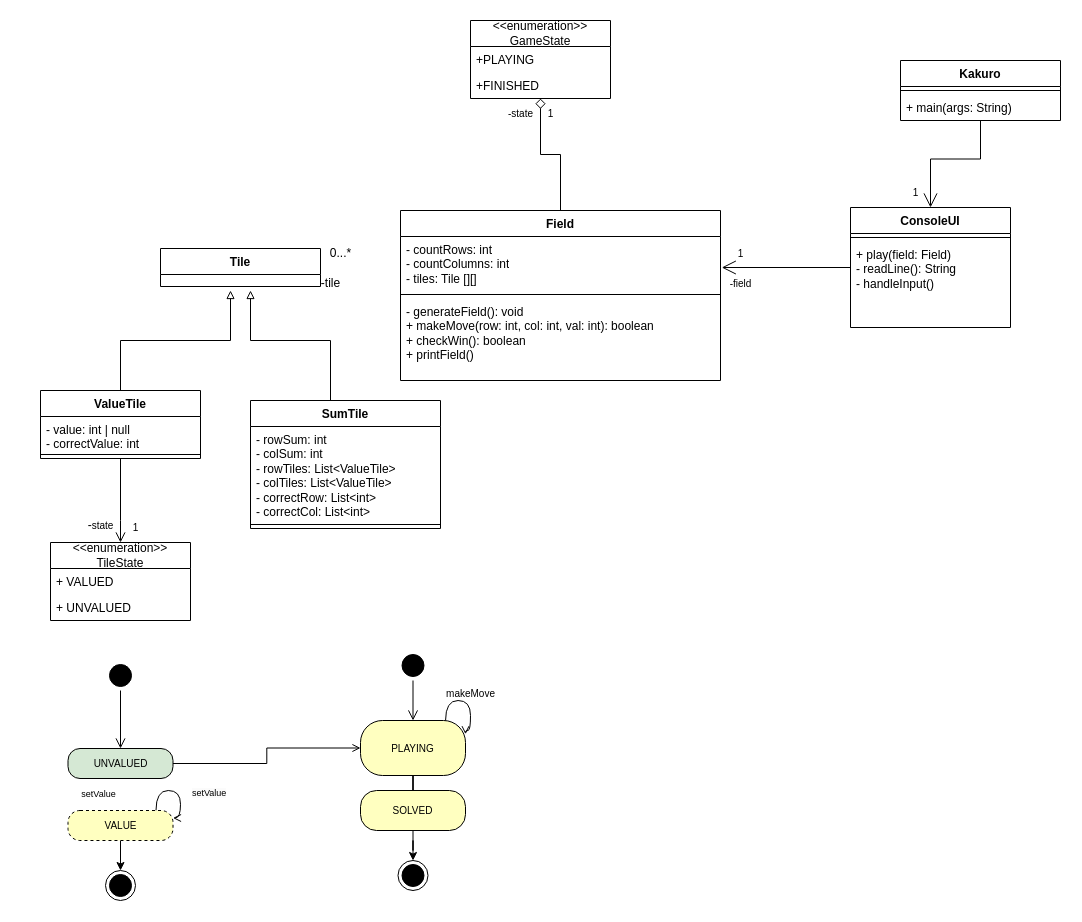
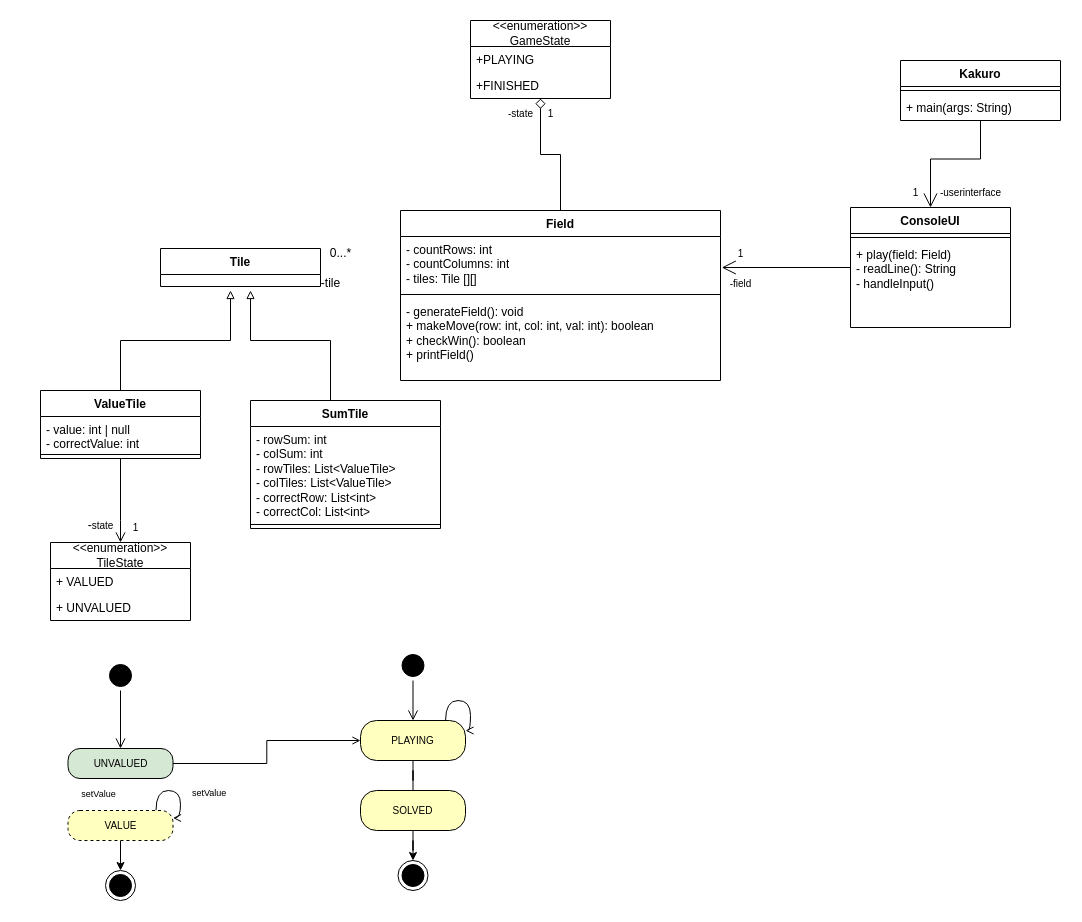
  <mxCell id="0" />
  <mxCell id="1" parent="0" />
  <mxCell id="2" style="edgeStyle=orthogonalEdgeStyle;rounded=0;orthogonalLoop=1;jettySize=auto;html=1;entryX=0.5;entryY=1;entryDx=0;entryDy=0;labelPosition=left;verticalLabelPosition=top;align=right;verticalAlign=bottom;endArrow=diamond;endFill=0;endSize=8;" parent="1" source="3" target="12" edge="1"><mxGeometry relative="1" as="geometry"><mxPoint x="480" y="120" as="targetPoint" /></mxGeometry></mxCell>
  <mxCell id="3" value="Field" style="swimlane;fontStyle=1;align=center;verticalAlign=top;childLayout=stackLayout;horizontal=1;startSize=26;horizontalStack=0;resizeParent=1;resizeParentMax=0;resizeLast=0;collapsible=1;marginBottom=0;whiteSpace=wrap;html=1;" parent="1" vertex="1"><mxGeometry x="400" y="210" width="320" height="170" as="geometry" /></mxCell>
  <mxCell id="4" value="- countRows: int&lt;div&gt;- countColumns: int&lt;/div&gt;&lt;div&gt;- tiles: Tile [][]&lt;/div&gt;" style="text;strokeColor=none;fillColor=none;align=left;verticalAlign=top;spacingLeft=4;spacingRight=4;overflow=hidden;rotatable=0;points=[[0,0.5],[1,0.5]];portConstraint=eastwest;whiteSpace=wrap;html=1;" parent="3" vertex="1"><mxGeometry y="26" width="320" height="54" as="geometry" /></mxCell>
  <mxCell id="5" value="" style="line;strokeWidth=1;fillColor=none;align=left;verticalAlign=middle;spacingTop=-1;spacingLeft=3;spacingRight=3;rotatable=0;labelPosition=right;points=[];portConstraint=eastwest;strokeColor=inherit;" parent="3" vertex="1"><mxGeometry y="80" width="320" height="8" as="geometry" /></mxCell>
  <mxCell id="6" value="- generateField(): void&lt;br&gt;&lt;span style=&quot;background-color: transparent; color: light-dark(rgb(0, 0, 0), rgb(255, 255, 255));&quot;&gt;+ makeMove(row: int, col: int, val: int): boolean&lt;/span&gt;&lt;div&gt;&lt;div&gt;+ checkWin(): boolean&lt;/div&gt;&lt;div&gt;+ printField()&lt;/div&gt;&lt;/div&gt;" style="text;strokeColor=none;fillColor=none;align=left;verticalAlign=top;spacingLeft=4;spacingRight=4;overflow=hidden;rotatable=0;points=[[0,0.5],[1,0.5]];portConstraint=eastwest;whiteSpace=wrap;html=1;" parent="3" vertex="1"><mxGeometry y="88" width="320" height="82" as="geometry" /></mxCell>
  <mxCell id="7" style="edgeStyle=orthogonalEdgeStyle;rounded=0;orthogonalLoop=1;jettySize=auto;html=1;entryX=0.5;entryY=0;entryDx=0;entryDy=0;endArrow=open;endFill=0;endSize=8;exitX=0.5;exitY=0.964;exitDx=0;exitDy=0;exitPerimeter=0;" edge="1" parent="1" source="11" target="36"><mxGeometry relative="1" as="geometry"><mxPoint x="200" y="140" as="targetPoint" /><Array as="points"><mxPoint x="120" y="520" /><mxPoint x="120" y="520" /></Array></mxGeometry></mxCell>
  <mxCell id="8" value="&lt;div&gt;&lt;span style=&quot;background-color: transparent; color: light-dark(rgb(0, 0, 0), rgb(255, 255, 255));&quot;&gt;Tile&lt;/span&gt;&lt;/div&gt;" style="swimlane;fontStyle=1;align=center;verticalAlign=top;childLayout=stackLayout;horizontal=1;startSize=26;horizontalStack=0;resizeParent=1;resizeParentMax=0;resizeLast=0;collapsible=1;marginBottom=0;whiteSpace=wrap;html=1;" parent="1" vertex="1"><mxGeometry x="160" y="248" width="160" height="38" as="geometry" /></mxCell>
  <mxCell id="9" value="ValueTile" style="swimlane;fontStyle=1;align=center;verticalAlign=top;childLayout=stackLayout;horizontal=1;startSize=26;horizontalStack=0;resizeParent=1;resizeParentMax=0;resizeLast=0;collapsible=1;marginBottom=0;whiteSpace=wrap;html=1;" parent="1" vertex="1"><mxGeometry y="390" width="160" height="68" as="geometry" x="40" /></mxCell>
  <mxCell id="10" value="- value: int | null&lt;div&gt;- correctValue: int&lt;/div&gt;" style="text;strokeColor=none;fillColor=none;align=left;verticalAlign=top;spacingLeft=4;spacingRight=4;overflow=hidden;rotatable=0;points=[[0,0.5],[1,0.5]];portConstraint=eastwest;whiteSpace=wrap;html=1;" vertex="1" parent="9"><mxGeometry y="26" width="160" height="34" as="geometry" /></mxCell>
  <mxCell id="11" value="" style="line;strokeWidth=1;fillColor=none;align=left;verticalAlign=middle;spacingTop=-1;spacingLeft=3;spacingRight=3;rotatable=0;labelPosition=right;points=[];portConstraint=eastwest;strokeColor=inherit;" parent="9" vertex="1"><mxGeometry y="60" width="160" height="8" as="geometry" /></mxCell>
  <mxCell id="12" value="&amp;lt;&amp;lt;enumeration&amp;gt;&amp;gt;&lt;br&gt;GameState" style="swimlane;fontStyle=0;childLayout=stackLayout;horizontal=1;startSize=26;fillColor=none;horizontalStack=0;resizeParent=1;resizeParentMax=0;resizeLast=0;collapsible=1;marginBottom=0;whiteSpace=wrap;html=1;" parent="1" vertex="1"><mxGeometry x="470" y="20" width="140" height="78" as="geometry" /></mxCell>
  <mxCell id="13" value="+PLAYING" style="text;strokeColor=none;fillColor=none;align=left;verticalAlign=top;spacingLeft=4;spacingRight=4;overflow=hidden;rotatable=0;points=[[0,0.5],[1,0.5]];portConstraint=eastwest;whiteSpace=wrap;html=1;" parent="12" vertex="1"><mxGeometry y="26" width="140" height="26" as="geometry" /></mxCell>
  <mxCell id="14" value="+FINISHED" style="text;strokeColor=none;fillColor=none;align=left;verticalAlign=top;spacingLeft=4;spacingRight=4;overflow=hidden;rotatable=0;points=[[0,0.5],[1,0.5]];portConstraint=eastwest;whiteSpace=wrap;html=1;" parent="12" vertex="1"><mxGeometry y="52" width="140" height="26" as="geometry" /></mxCell>
  <mxCell id="15" style="edgeStyle=orthogonalEdgeStyle;rounded=0;orthogonalLoop=1;jettySize=auto;html=1;endArrow=block;endFill=0;exitX=0.5;exitY=0;exitDx=0;exitDy=0;" parent="1" edge="1" source="25"><mxGeometry relative="1" as="geometry"><mxPoint x="250" y="290" as="targetPoint" /><mxPoint x="330.005" y="392" as="sourcePoint" /><Array as="points"><mxPoint x="330" y="340" /><mxPoint x="250" y="340" /></Array></mxGeometry></mxCell>
  <mxCell id="16" value="ConsoleUI" style="swimlane;fontStyle=1;align=center;verticalAlign=top;childLayout=stackLayout;horizontal=1;startSize=26;horizontalStack=0;resizeParent=1;resizeParentMax=0;resizeLast=0;collapsible=1;marginBottom=0;whiteSpace=wrap;html=1;" parent="1" vertex="1"><mxGeometry x="850" y="207" width="160" height="120" as="geometry" /></mxCell>
  <mxCell id="17" value="" style="line;strokeWidth=1;fillColor=none;align=left;verticalAlign=middle;spacingTop=-1;spacingLeft=3;spacingRight=3;rotatable=0;labelPosition=right;points=[];portConstraint=eastwest;strokeColor=inherit;" parent="16" vertex="1"><mxGeometry y="26" width="160" height="8" as="geometry" /></mxCell>
  <mxCell id="18" value="+ play(field: Field)&lt;div&gt;&lt;span style=&quot;background-color: transparent; color: light-dark(rgb(0, 0, 0), rgb(255, 255, 255));&quot;&gt;- readLine(): String&lt;/span&gt;&lt;/div&gt;&lt;div&gt;- handleInput()&lt;/div&gt;&lt;div&gt;&lt;br&gt;&lt;/div&gt;" style="text;strokeColor=none;fillColor=none;align=left;verticalAlign=top;spacingLeft=4;spacingRight=4;overflow=hidden;rotatable=0;points=[[0,0.5],[1,0.5]];portConstraint=eastwest;whiteSpace=wrap;html=1;" parent="16" vertex="1"><mxGeometry y="34" width="160" height="86" as="geometry" /></mxCell>
  <mxCell id="19" style="edgeStyle=orthogonalEdgeStyle;rounded=0;orthogonalLoop=1;jettySize=auto;html=1;endArrow=open;endFill=0;endSize=12;entryX=1.004;entryY=0.574;entryDx=0;entryDy=0;entryPerimeter=0;" parent="1" source="16" target="4" edge="1"><mxGeometry relative="1" as="geometry"><mxPoint x="580" y="267" as="targetPoint" /></mxGeometry></mxCell>
  <mxCell id="20" style="edgeStyle=orthogonalEdgeStyle;rounded=0;orthogonalLoop=1;jettySize=auto;html=1;entryX=0.5;entryY=0;entryDx=0;entryDy=0;endArrow=open;endFill=0;endSize=12;" parent="1" source="21" target="16" edge="1"><mxGeometry relative="1" as="geometry" /></mxCell>
  <mxCell id="21" value="Kakuro" style="swimlane;fontStyle=1;align=center;verticalAlign=top;childLayout=stackLayout;horizontal=1;startSize=26;horizontalStack=0;resizeParent=1;resizeParentMax=0;resizeLast=0;collapsible=1;marginBottom=0;whiteSpace=wrap;html=1;" parent="1" vertex="1"><mxGeometry x="900" y="60" width="160" height="60" as="geometry" /></mxCell>
  <mxCell id="22" value="" style="line;strokeWidth=1;fillColor=none;align=left;verticalAlign=middle;spacingTop=-1;spacingLeft=3;spacingRight=3;rotatable=0;labelPosition=right;points=[];portConstraint=eastwest;strokeColor=inherit;" parent="21" vertex="1"><mxGeometry y="26" width="160" height="8" as="geometry" /></mxCell>
  <mxCell id="23" value="+ main(args: String)" style="text;strokeColor=none;fillColor=none;align=left;verticalAlign=top;spacingLeft=4;spacingRight=4;overflow=hidden;rotatable=0;points=[[0,0.5],[1,0.5]];portConstraint=eastwest;whiteSpace=wrap;html=1;" parent="21" vertex="1"><mxGeometry y="34" width="160" height="26" as="geometry" /></mxCell>
  <mxCell id="24" style="edgeStyle=orthogonalEdgeStyle;rounded=0;orthogonalLoop=1;jettySize=auto;html=1;endArrow=block;endFill=0;" parent="1" source="9" edge="1"><mxGeometry relative="1" as="geometry"><Array as="points"><mxPoint x="120" y="340" /><mxPoint x="230" y="340" /><mxPoint x="230" y="290" /></Array><mxPoint x="230" y="290" as="targetPoint" /></mxGeometry></mxCell>
  <mxCell id="25" value="Sum&lt;span style=&quot;background-color: transparent; color: light-dark(rgb(0, 0, 0), rgb(255, 255, 255));&quot;&gt;Tile&lt;/span&gt;" style="swimlane;fontStyle=1;align=center;verticalAlign=top;childLayout=stackLayout;horizontal=1;startSize=26;horizontalStack=0;resizeParent=1;resizeParentMax=0;resizeLast=0;collapsible=1;marginBottom=0;whiteSpace=wrap;html=1;" vertex="1" parent="1"><mxGeometry x="250" y="400" width="190" height="128" as="geometry" /></mxCell>
  <mxCell id="26" value="- rowSum: int&lt;div&gt;- colSum: int&lt;/div&gt;&lt;div&gt;- rowTiles: List&amp;lt;ValueTile&amp;gt;&lt;/div&gt;&lt;div&gt;- colTiles: List&amp;lt;ValueTile&amp;gt;&lt;/div&gt;&lt;div&gt;- correctRow: List&amp;lt;int&amp;gt;&lt;br&gt;- correctCol: List&amp;lt;int&amp;gt;&lt;/div&gt;&lt;div&gt;&lt;br&gt;&lt;/div&gt;&lt;div&gt;&lt;br&gt;&lt;/div&gt;" style="text;strokeColor=none;fillColor=none;align=left;verticalAlign=top;spacingLeft=4;spacingRight=4;overflow=hidden;rotatable=0;points=[[0,0.5],[1,0.5]];portConstraint=eastwest;whiteSpace=wrap;html=1;" parent="25" vertex="1"><mxGeometry y="26" width="190" height="94" as="geometry" /></mxCell>
  <mxCell id="27" value="" style="line;strokeWidth=1;fillColor=none;align=left;verticalAlign=middle;spacingTop=-1;spacingLeft=3;spacingRight=3;rotatable=0;labelPosition=right;points=[];portConstraint=eastwest;strokeColor=inherit;" vertex="1" parent="25"><mxGeometry y="120" width="190" height="8" as="geometry" /></mxCell>
  <mxCell id="28" value="-state" style="text;html=1;align=center;verticalAlign=middle;resizable=0;points=[];autosize=1;strokeColor=none;fillColor=none;fontSize=10;" vertex="1" parent="1"><mxGeometry x="495" y="98" width="50" height="30" as="geometry" /></mxCell>
  <mxCell id="29" value="&lt;font&gt;1&lt;/font&gt;" style="text;html=1;align=center;verticalAlign=middle;resizable=0;points=[];autosize=1;strokeColor=none;fillColor=none;fontSize=10;" vertex="1" parent="1"><mxGeometry x="535" y="98" width="30" height="30" as="geometry" /></mxCell>
+ <mxCell id="30" value="&lt;font style=&quot;font-size: 10px;&quot;&gt;-userinterface&lt;/font&gt;" style="text;html=1;align=center;verticalAlign=middle;resizable=0;points=[];autosize=1;strokeColor=none;fillColor=none;" vertex="1" parent="1"><mxGeometry x="930" y="177" width="80" height="30" as="geometry" /></mxCell>
  <mxCell id="31" value="1" style="text;html=1;align=center;verticalAlign=middle;resizable=0;points=[];autosize=1;strokeColor=none;fillColor=none;fontSize=10;" vertex="1" parent="1"><mxGeometry x="900" y="177" width="30" height="30" as="geometry" /></mxCell>
  <mxCell id="32" value="&lt;font style=&quot;font-size: 10px;&quot;&gt;-field&lt;/font&gt;" style="text;html=1;align=center;verticalAlign=middle;resizable=0;points=[];autosize=1;strokeColor=none;fillColor=none;" vertex="1" parent="1"><mxGeometry x="715" y="268" width="50" height="30" as="geometry" /></mxCell>
  <mxCell id="33" value="1" style="text;html=1;align=center;verticalAlign=middle;resizable=0;points=[];autosize=1;strokeColor=none;fillColor=none;fontSize=10;" vertex="1" parent="1"><mxGeometry x="725" y="238" width="30" height="30" as="geometry" /></mxCell>
  <mxCell id="34" value="-tile" style="text;html=1;align=center;verticalAlign=middle;resizable=0;points=[];autosize=1;strokeColor=none;fillColor=none;" vertex="1" parent="1"><mxGeometry x="310" y="268" width="40" height="30" as="geometry" /></mxCell>
  <mxCell id="35" value="0...*" style="text;html=1;align=center;verticalAlign=middle;resizable=0;points=[];autosize=1;strokeColor=none;fillColor=none;" vertex="1" parent="1"><mxGeometry x="320" y="238" width="40" height="30" as="geometry" /></mxCell>
  <mxCell id="36" value="&amp;lt;&amp;lt;enumeration&amp;gt;&amp;gt;&lt;br&gt;TileState" style="swimlane;fontStyle=0;childLayout=stackLayout;horizontal=1;startSize=26;fillColor=none;horizontalStack=0;resizeParent=1;resizeParentMax=0;resizeLast=0;collapsible=1;marginBottom=0;whiteSpace=wrap;html=1;" vertex="1" parent="1"><mxGeometry x="50" y="542" width="140" height="78" as="geometry" /></mxCell>
  <mxCell id="37" value="+ VALUED" style="text;strokeColor=none;fillColor=none;align=left;verticalAlign=top;spacingLeft=4;spacingRight=4;overflow=hidden;rotatable=0;points=[[0,0.5],[1,0.5]];portConstraint=eastwest;whiteSpace=wrap;html=1;" vertex="1" parent="36"><mxGeometry y="26" width="140" height="26" as="geometry" /></mxCell>
  <mxCell id="38" value="+ UNVALUED" style="text;strokeColor=none;fillColor=none;align=left;verticalAlign=top;spacingLeft=4;spacingRight=4;overflow=hidden;rotatable=0;points=[[0,0.5],[1,0.5]];portConstraint=eastwest;whiteSpace=wrap;html=1;" vertex="1" parent="36"><mxGeometry y="52" width="140" height="26" as="geometry" /></mxCell>
  <mxCell id="39" value="&lt;font style=&quot;font-size: 10px;&quot;&gt;1&lt;/font&gt;" style="text;html=1;align=center;verticalAlign=middle;resizable=0;points=[];autosize=1;strokeColor=none;fillColor=none;" vertex="1" parent="1"><mxGeometry x="120" y="512" width="30" height="30" as="geometry" /></mxCell>
  <mxCell id="40" value="" style="ellipse;html=1;shape=startState;fillColor=#000000;strokeColor=#000000;" vertex="1" parent="1"><mxGeometry x="105" y="660" width="30" height="30" as="geometry" /></mxCell>
  <mxCell id="41" value="" style="edgeStyle=orthogonalEdgeStyle;html=1;verticalAlign=bottom;endArrow=open;endSize=8;strokeColor=#000000;rounded=0;entryX=0.5;entryY=0;entryDx=0;entryDy=0;" edge="1" source="40" parent="1" target="43"><mxGeometry relative="1" as="geometry"><mxPoint x="120" y="790" as="targetPoint" /></mxGeometry></mxCell>
  <mxCell id="42" style="edgeStyle=orthogonalEdgeStyle;rounded=0;orthogonalLoop=1;jettySize=auto;html=1;endArrow=open;endFill=0;" edge="1" parent="1" source="43" target="54"><mxGeometry relative="1" as="geometry" /></mxCell>
  <mxCell id="43" value="&lt;font style=&quot;font-size: 10px;&quot;&gt;UNVALUED&lt;/font&gt;" style="rounded=1;whiteSpace=wrap;html=1;arcSize=40;fontColor=#000000;fillColor=#d5e8d4;strokeColor=light-dark(#000000, #ff9090);" vertex="1" parent="1"><mxGeometry x="67.5" y="748" width="105" height="30" as="geometry" /></mxCell>
  <mxCell id="44" style="edgeStyle=orthogonalEdgeStyle;rounded=0;orthogonalLoop=1;jettySize=auto;html=1;entryX=0.5;entryY=0;entryDx=0;entryDy=0;" edge="1" parent="1" source="46" target="48"><mxGeometry relative="1" as="geometry" /></mxCell>
  <mxCell id="45" style="edgeStyle=orthogonalEdgeStyle;rounded=0;orthogonalLoop=1;jettySize=auto;html=1;entryX=1;entryY=0.25;entryDx=0;entryDy=0;elbow=vertical;curved=1;exitX=0.838;exitY=0.001;exitDx=0;exitDy=0;exitPerimeter=0;endArrow=open;endFill=0;" edge="1" parent="1" source="46" target="46"><mxGeometry relative="1" as="geometry"><mxPoint x="220" y="825" as="targetPoint" /><Array as="points"><mxPoint x="156" y="790" /><mxPoint x="180" y="790" /><mxPoint x="180" y="817" /></Array></mxGeometry></mxCell>
  <mxCell id="46" value="&lt;font style=&quot;font-size: 10px;&quot;&gt;VALUE&lt;/font&gt;" style="rounded=1;whiteSpace=wrap;html=1;arcSize=40;fontColor=#000000;fillColor=#ffffc0;strokeColor=light-dark(#000000, #ff9090);dashed=1;" vertex="1" parent="1"><mxGeometry x="67.5" y="810" width="105" height="30" as="geometry" /></mxCell>
  <mxCell id="47" value="-&lt;font style=&quot;font-size: 10px;&quot;&gt;state&lt;/font&gt;" style="text;html=1;align=center;verticalAlign=middle;resizable=0;points=[];autosize=1;strokeColor=none;fillColor=none;" vertex="1" parent="1"><mxGeometry x="20" y="510" width="160" height="30" as="geometry" /></mxCell>
  <mxCell id="48" value="" style="ellipse;html=1;shape=endState;fillColor=#000000;strokeColor=light-dark(#000000, #ff9090);" vertex="1" parent="1"><mxGeometry x="105" y="870" width="30" height="30" as="geometry" /></mxCell>
  <mxCell id="49" value="&lt;font style=&quot;font-size: 9px;&quot;&gt;setValue&lt;/font&gt;" style="text;html=1;align=center;verticalAlign=middle;resizable=0;points=[];autosize=1;strokeColor=none;fillColor=none;" vertex="1" parent="1"><mxGeometry x="67.5" y="778" width="60" height="30" as="geometry" /></mxCell>
  <mxCell id="50" value="&lt;span style=&quot;color: rgb(0, 0, 0); font-family: Helvetica; font-size: 9px; font-style: normal; font-variant-ligatures: normal; font-variant-caps: normal; font-weight: 400; letter-spacing: normal; orphans: 2; text-align: center; text-indent: 0px; text-transform: none; widows: 2; word-spacing: 0px; -webkit-text-stroke-width: 0px; white-space: nowrap; background-color: rgb(251, 251, 251); text-decoration-thickness: initial; text-decoration-style: initial; text-decoration-color: initial; display: inline !important; float: none;&quot;&gt;setValue&lt;/span&gt;" style="text;whiteSpace=wrap;html=1;" vertex="1" parent="1"><mxGeometry x="190" y="778" width="70" height="40" as="geometry" /></mxCell>
  <mxCell id="51" value="" style="ellipse;html=1;shape=startState;fillColor=#000000;strokeColor=#000000;" vertex="1" parent="1"><mxGeometry x="397.5" y="650" width="30" height="30" as="geometry" /></mxCell>
  <mxCell id="52" value="" style="edgeStyle=orthogonalEdgeStyle;html=1;verticalAlign=bottom;endArrow=open;endSize=8;strokeColor=#000000;rounded=0;entryX=0.5;entryY=0;entryDx=0;entryDy=0;" edge="1" parent="1" source="51" target="54"><mxGeometry relative="1" as="geometry"><mxPoint x="415" y="738" as="targetPoint" /></mxGeometry></mxCell>
  <mxCell id="53" style="edgeStyle=orthogonalEdgeStyle;rounded=0;orthogonalLoop=1;jettySize=auto;html=1;endArrow=none;" edge="1" parent="1" source="54" target="56"><mxGeometry relative="1" as="geometry"><mxPoint x="412.5" y="790" as="targetPoint" /></mxGeometry></mxCell>
- <mxCell id="54" value="&lt;font style=&quot;font-size: 10px;&quot;&gt;PLAYING&lt;/font&gt;" style="rounded=1;whiteSpace=wrap;html=1;arcSize=40;fontColor=#000000;fillColor=#ffffc0;strokeColor=light-dark(#000000, #ff9090);" vertex="1" parent="1"><mxGeometry x="360" y="720" width="105" height="55" as="geometry" /></mxCell>
+ <mxCell id="54" value="&lt;font style=&quot;font-size: 10px;&quot;&gt;PLAYING&lt;/font&gt;" style="rounded=1;whiteSpace=wrap;html=1;arcSize=40;fontColor=#000000;fillColor=#ffffc0;strokeColor=light-dark(#000000, #ff9090);" vertex="1" parent="1"><mxGeometry x="360" y="720" width="105" height="40" as="geometry" /></mxCell>
  <mxCell id="55" style="edgeStyle=orthogonalEdgeStyle;rounded=0;orthogonalLoop=1;jettySize=auto;html=1;entryX=0.5;entryY=0;entryDx=0;entryDy=0;" edge="1" parent="1" source="56" target="57"><mxGeometry relative="1" as="geometry"><mxPoint x="412.5" y="870" as="targetPoint" /></mxGeometry></mxCell>
  <mxCell id="56" value="&lt;font style=&quot;font-size: 10px;&quot;&gt;SOLVED&lt;/font&gt;" style="rounded=1;whiteSpace=wrap;html=1;arcSize=40;fontColor=#000000;fillColor=#ffffc0;strokeColor=light-dark(#000000, #ff9090);" vertex="1" parent="1"><mxGeometry x="360" y="790" width="105" height="40" as="geometry" /></mxCell>
  <mxCell id="57" value="" style="ellipse;html=1;shape=endState;fillColor=#000000;strokeColor=light-dark(#000000, #ff9090);" vertex="1" parent="1"><mxGeometry x="397.5" y="860" width="30" height="30" as="geometry" /></mxCell>
  <mxCell id="58" style="edgeStyle=orthogonalEdgeStyle;rounded=0;orthogonalLoop=1;jettySize=auto;html=1;entryX=1;entryY=0.25;entryDx=0;entryDy=0;elbow=vertical;curved=1;exitX=0.81;exitY=0;exitDx=0;exitDy=0;exitPerimeter=0;endArrow=open;endFill=0;" edge="1" parent="1" source="54" target="54"><mxGeometry relative="1" as="geometry"><mxPoint x="463" y="720" as="targetPoint" /><mxPoint x="445" y="712" as="sourcePoint" /><Array as="points"><mxPoint x="445" y="700" /><mxPoint x="470" y="700" /><mxPoint x="470" y="730" /></Array></mxGeometry></mxCell>
- <mxCell id="59" value="&lt;font size=&quot;1&quot;&gt;makeMove&lt;/font&gt;" style="text;html=1;align=center;verticalAlign=middle;resizable=0;points=[];autosize=1;strokeColor=none;fillColor=none;" vertex="1" parent="1"><mxGeometry x="435" y="678" width="70" height="30" as="geometry" /></mxCell>
